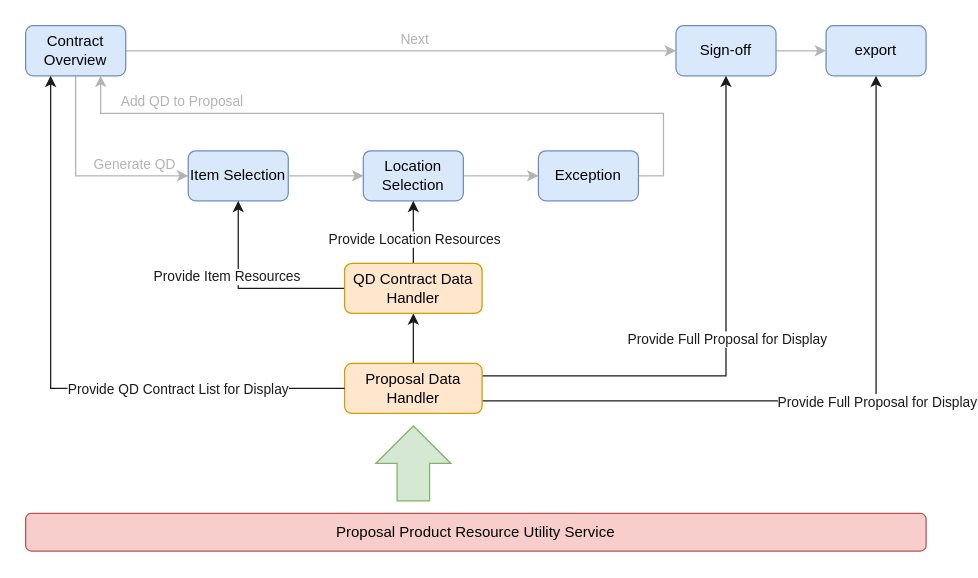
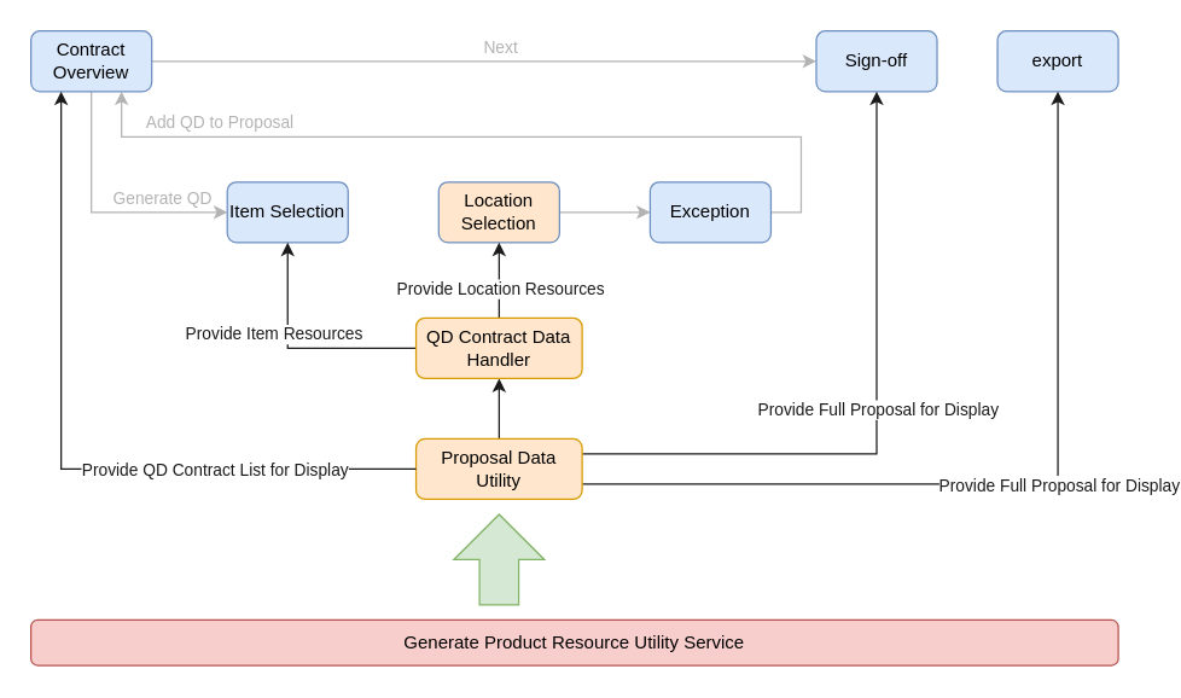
  <mxCell id="0" />
  <mxCell id="1" parent="0" />
- <mxCell id="2" value="Proposal Product Resource Utility Service" style="rounded=1;whiteSpace=wrap;html=1;fillColor=#f8cecc;strokeColor=#b85450;" vertex="1" parent="1"><mxGeometry x="20" y="410" width="720" height="30" as="geometry" /></mxCell>
+ <mxCell id="2" value="Generate Product Resource Utility Service" style="rounded=1;whiteSpace=wrap;html=1;fillColor=#f8cecc;strokeColor=#b85450;" vertex="1" parent="1"><mxGeometry x="20" y="410" width="720" height="30" as="geometry" /></mxCell>
  <mxCell id="3" style="edgeStyle=orthogonalEdgeStyle;rounded=0;orthogonalLoop=1;jettySize=auto;html=1;entryX=0;entryY=0.5;entryDx=0;entryDy=0;strokeColor=#B3B3B3;" edge="1" parent="1" source="7" target="16"><mxGeometry relative="1" as="geometry" /></mxCell>
  <mxCell id="4" value="Next" style="edgeLabel;html=1;align=center;verticalAlign=middle;resizable=0;points=[];fontColor=#B3B3B3;" vertex="1" connectable="0" parent="3"><mxGeometry x="0.209" y="2" relative="1" as="geometry"><mxPoint x="-36" y="-8" as="offset" /></mxGeometry></mxCell>
  <mxCell id="5" style="edgeStyle=orthogonalEdgeStyle;rounded=0;orthogonalLoop=1;jettySize=auto;html=1;entryX=0;entryY=0.5;entryDx=0;entryDy=0;exitX=0.5;exitY=1;exitDx=0;exitDy=0;strokeColor=#B3B3B3;" edge="1" parent="1" source="7" target="9"><mxGeometry relative="1" as="geometry" /></mxCell>
  <mxCell id="6" value="Generate QD" style="edgeLabel;html=1;align=center;verticalAlign=middle;resizable=0;points=[];fontColor=#B3B3B3;" vertex="1" connectable="0" parent="5"><mxGeometry x="0.287" y="4" relative="1" as="geometry"><mxPoint x="17" y="-6" as="offset" /></mxGeometry></mxCell>
  <mxCell id="7" value="Contract Overview" style="rounded=1;whiteSpace=wrap;html=1;fillColor=#dae8fc;strokeColor=#6c8ebf;" vertex="1" parent="1"><mxGeometry x="20" y="20" width="80" height="40" as="geometry" /></mxCell>
- <mxCell id="8" style="edgeStyle=orthogonalEdgeStyle;rounded=0;orthogonalLoop=1;jettySize=auto;html=1;entryX=0;entryY=0.5;entryDx=0;entryDy=0;strokeColor=#B3B3B3;" edge="1" parent="1" source="9" target="11"><mxGeometry relative="1" as="geometry" /></mxCell>
  <mxCell id="9" value="Item Selection" style="rounded=1;whiteSpace=wrap;html=1;fillColor=#dae8fc;strokeColor=#6c8ebf;" vertex="1" parent="1"><mxGeometry x="150" y="120" width="80" height="40" as="geometry" /></mxCell>
  <mxCell id="10" style="edgeStyle=orthogonalEdgeStyle;rounded=0;orthogonalLoop=1;jettySize=auto;html=1;entryX=0;entryY=0.5;entryDx=0;entryDy=0;strokeColor=#B3B3B3;" edge="1" parent="1" source="11" target="14"><mxGeometry relative="1" as="geometry" /></mxCell>
- <mxCell id="11" value="Location Selection" style="rounded=1;whiteSpace=wrap;html=1;fillColor=#dae8fc;strokeColor=#6c8ebf;" vertex="1" parent="1"><mxGeometry x="290" y="120" width="80" height="40" as="geometry" /></mxCell>
+ <mxCell id="11" value="Location Selection" style="rounded=1;whiteSpace=wrap;html=1;fillColor=#ffe6cc;strokeColor=#6c8ebf;" vertex="1" parent="1"><mxGeometry x="290" y="120" width="80" height="40" as="geometry" /></mxCell>
  <mxCell id="12" style="edgeStyle=orthogonalEdgeStyle;rounded=0;orthogonalLoop=1;jettySize=auto;html=1;entryX=0.75;entryY=1;entryDx=0;entryDy=0;exitX=1;exitY=0.5;exitDx=0;exitDy=0;strokeColor=#B3B3B3;" edge="1" parent="1" source="14" target="7"><mxGeometry relative="1" as="geometry" /></mxCell>
  <mxCell id="13" value="Add QD to Proposal" style="edgeLabel;html=1;align=center;verticalAlign=middle;resizable=0;points=[];fontColor=#B3B3B3;" vertex="1" connectable="0" parent="12"><mxGeometry x="0.144" y="3" relative="1" as="geometry"><mxPoint x="-141" y="-13" as="offset" /></mxGeometry></mxCell>
  <mxCell id="14" value="Exception" style="rounded=1;whiteSpace=wrap;html=1;fillColor=#dae8fc;strokeColor=#6c8ebf;" vertex="1" parent="1"><mxGeometry x="430" y="120" width="80" height="40" as="geometry" /></mxCell>
- <mxCell id="15" style="edgeStyle=orthogonalEdgeStyle;rounded=0;orthogonalLoop=1;jettySize=auto;html=1;entryX=0;entryY=0.5;entryDx=0;entryDy=0;strokeColor=#B3B3B3;" edge="1" parent="1" source="16" target="17"><mxGeometry relative="1" as="geometry" /></mxCell>
  <mxCell id="16" value="Sign-off" style="rounded=1;whiteSpace=wrap;html=1;fillColor=#dae8fc;strokeColor=#6c8ebf;" vertex="1" parent="1"><mxGeometry x="540" y="20" width="80" height="40" as="geometry" /></mxCell>
  <mxCell id="17" value="export" style="rounded=1;whiteSpace=wrap;html=1;fillColor=#dae8fc;strokeColor=#6c8ebf;" vertex="1" parent="1"><mxGeometry x="660" y="20" width="80" height="40" as="geometry" /></mxCell>
  <mxCell id="18" style="edgeStyle=orthogonalEdgeStyle;rounded=0;orthogonalLoop=1;jettySize=auto;html=1;strokeColor=#1A1A1A;exitX=1;exitY=0.25;exitDx=0;exitDy=0;" edge="1" parent="1" source="23" target="16"><mxGeometry relative="1" as="geometry" /></mxCell>
  <mxCell id="19" value="Provide Full Proposal for Display" style="edgeLabel;html=1;align=center;verticalAlign=middle;resizable=0;points=[];fontColor=#1A1A1A;" vertex="1" connectable="0" parent="18"><mxGeometry x="-0.306" y="2" relative="1" as="geometry"><mxPoint x="44" y="-28" as="offset" /></mxGeometry></mxCell>
  <mxCell id="20" style="edgeStyle=orthogonalEdgeStyle;rounded=0;orthogonalLoop=1;jettySize=auto;html=1;entryX=0.5;entryY=1;entryDx=0;entryDy=0;strokeColor=#1A1A1A;exitX=1;exitY=0.75;exitDx=0;exitDy=0;" edge="1" parent="1" source="23" target="17"><mxGeometry relative="1" as="geometry" /></mxCell>
  <mxCell id="21" value="Provide Full Proposal for Display" style="edgeLabel;html=1;align=center;verticalAlign=middle;resizable=0;points=[];fontColor=#1A1A1A;" vertex="1" connectable="0" parent="20"><mxGeometry x="-0.273" relative="1" as="geometry"><mxPoint x="106" as="offset" /></mxGeometry></mxCell>
  <mxCell id="22" style="edgeStyle=orthogonalEdgeStyle;rounded=0;orthogonalLoop=1;jettySize=auto;html=1;entryX=0.5;entryY=1;entryDx=0;entryDy=0;strokeColor=#1A1A1A;" edge="1" parent="1" source="23" target="28"><mxGeometry relative="1" as="geometry" /></mxCell>
- <mxCell id="23" value="Proposal Data Handler" style="rounded=1;whiteSpace=wrap;html=1;fillColor=#ffe6cc;strokeColor=#d79b00;" vertex="1" parent="1"><mxGeometry x="275" y="290" width="110" height="40" as="geometry" /></mxCell>
+ <mxCell id="23" value="Proposal Data Utility" style="rounded=1;whiteSpace=wrap;html=1;fillColor=#ffe6cc;strokeColor=#d79b00;" vertex="1" parent="1"><mxGeometry x="275" y="290" width="110" height="40" as="geometry" /></mxCell>
  <mxCell id="24" style="edgeStyle=orthogonalEdgeStyle;rounded=0;orthogonalLoop=1;jettySize=auto;html=1;strokeColor=#1A1A1A;" edge="1" parent="1" source="28" target="11"><mxGeometry relative="1" as="geometry"><Array as="points"><mxPoint x="330" y="190" /><mxPoint x="330" y="190" /></Array></mxGeometry></mxCell>
  <mxCell id="25" value="Provide Location Resources" style="edgeLabel;html=1;align=center;verticalAlign=middle;resizable=0;points=[];fontColor=#1A1A1A;" vertex="1" connectable="0" parent="24"><mxGeometry x="0.223" y="-2" relative="1" as="geometry"><mxPoint x="-2" y="11" as="offset" /></mxGeometry></mxCell>
  <mxCell id="26" style="edgeStyle=orthogonalEdgeStyle;rounded=0;orthogonalLoop=1;jettySize=auto;html=1;entryX=0.5;entryY=1;entryDx=0;entryDy=0;strokeColor=#1A1A1A;" edge="1" parent="1" source="28" target="9"><mxGeometry relative="1" as="geometry" /></mxCell>
  <mxCell id="27" value="Provide Item Resources" style="edgeLabel;html=1;align=center;verticalAlign=middle;resizable=0;points=[];fontColor=#1A1A1A;" vertex="1" connectable="0" parent="26"><mxGeometry x="0.29" y="1" relative="1" as="geometry"><mxPoint x="-9" y="5" as="offset" /></mxGeometry></mxCell>
  <mxCell id="28" value="QD Contract Data Handler" style="rounded=1;whiteSpace=wrap;html=1;fillColor=#ffe6cc;strokeColor=#d79b00;" vertex="1" parent="1"><mxGeometry x="275" y="210" width="110" height="40" as="geometry" /></mxCell>
  <mxCell id="29" style="edgeStyle=orthogonalEdgeStyle;rounded=0;orthogonalLoop=1;jettySize=auto;html=1;exitX=0;exitY=0.5;exitDx=0;exitDy=0;fontColor=#1A1A1A;strokeColor=#1A1A1A;entryX=0.25;entryY=1;entryDx=0;entryDy=0;" edge="1" parent="1" source="23" target="7"><mxGeometry relative="1" as="geometry"><mxPoint x="90" y="290" as="targetPoint" /><mxPoint x="100" y="310" as="sourcePoint" /></mxGeometry></mxCell>
  <mxCell id="30" value="Provide QD Contract List for Display" style="edgeLabel;html=1;align=center;verticalAlign=middle;resizable=0;points=[];fontColor=#1A1A1A;" vertex="1" connectable="0" parent="29"><mxGeometry x="-0.194" y="-2" relative="1" as="geometry"><mxPoint x="61" y="2" as="offset" /></mxGeometry></mxCell>
  <mxCell id="31" value="" style="shape=singleArrow;direction=north;whiteSpace=wrap;html=1;arrowWidth=0.433;arrowSize=0.5;fillColor=#d5e8d4;strokeColor=#82b366;" vertex="1" parent="1"><mxGeometry x="300" y="340" width="60" height="60" as="geometry" /></mxCell>
